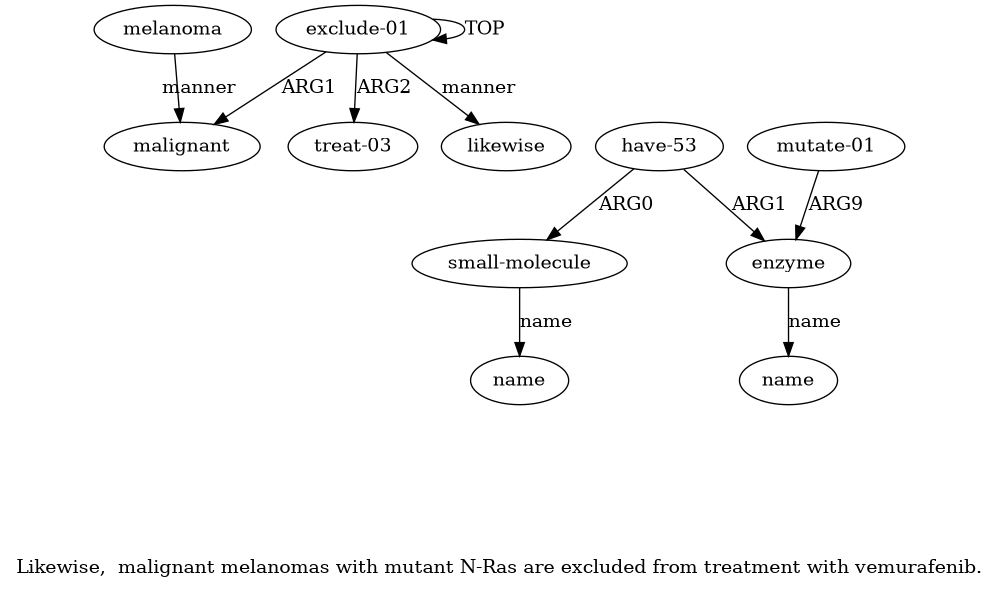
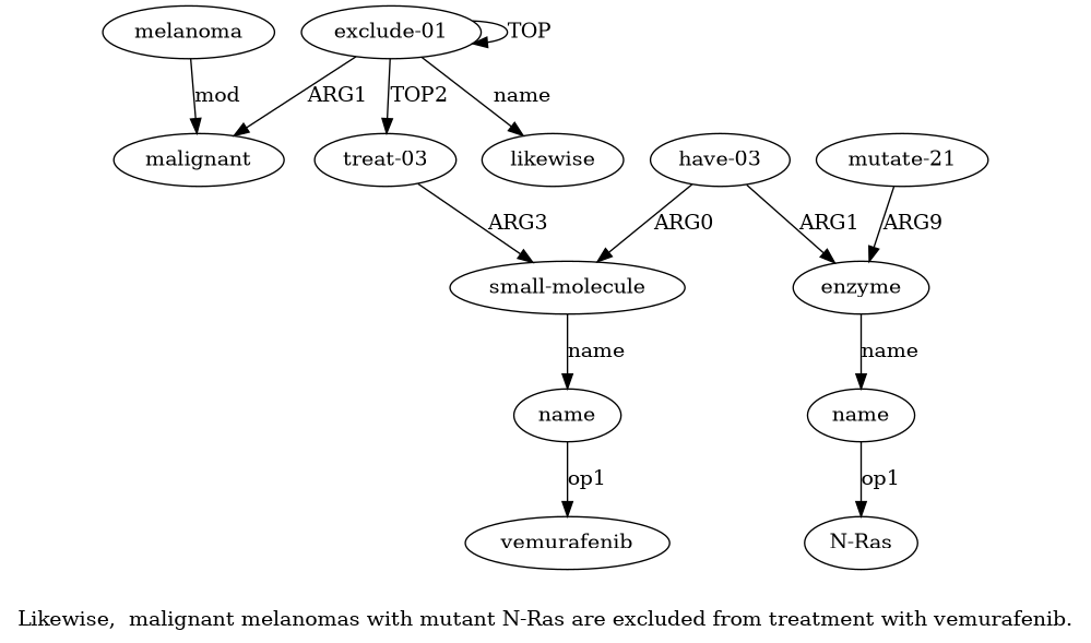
  digraph {
    label="Likewise,  malignant melanomas with mutant N-Ras are excluded from treatment with vemurafenib."
    node [color=black gold_ind=-1 gold_label=name test_ind=-1 test_label=name]
    edge [color=black gold_label=ARG1 test_label=ARG1]
    n1 [gold_ind=10 gold_label=likewise label=likewise test_ind=10 test_label=likewise]
+   n2 [gold_label=vemurafenib label=vemurafenib test_label=vemurafenib]
+   n3 [gold_label="N-Ras" label="N-Ras" test_label="N-Ras"]
    n4 [gold_ind=1 gold_label=melanoma label=melanoma test_ind=1 test_label=melanoma]
    n5 [gold_ind=2 gold_label=malignant label=malignant test_ind=2 test_label=malignant]
    n6 [gold_ind=0 gold_label="exclude-01" label="exclude-01" test_ind=0 test_label="exclude-01"]
    n7 [gold_ind=7 gold_label="treat-03" label="treat-03" test_ind=7 test_label="treat-03"]
    n8 [gold_ind=8 gold_label="small-molecule" label="small-molecule" test_ind=8 test_label="small-molecule"]
    n9 [gold_ind=9 label=name test_ind=9]
-   n10 [gold_ind=3 gold_label="have-03" label="have-53" test_ind=3 test_label="have-03"]
+   n10 [gold_ind=3 gold_label="have-03" label="have-03" test_ind=3 test_label="have-03"]
    n11 [gold_ind=4 gold_label=enzyme label=enzyme test_ind=4 test_label=enzyme]
    n12 [gold_ind=5 label=name test_ind=5]
-   n13 [gold_ind=6 gold_label="mutate-01" label="mutate-01" test_ind=6 test_label="mutate-01"]
-   n4 -> n5 [gold_label=mod label=manner test_label=mod]
-   n6 -> n1 [gold_label=manner label=manner test_label=manner]
+   n13 [gold_ind=6 gold_label="mutate-01" label="mutate-21" test_ind=6 test_label="mutate-01"]
+   n4 -> n5 [gold_label=mod label=mod test_label=mod]
+   n6 -> n1 [gold_label=manner label=name test_label=manner]
    n6 -> n5 [label=ARG1]
    n6 -> n6 [gold_label=TOP label=TOP test_label=TOP]
-   n6 -> n7 [gold_label=ARG2 label=ARG2 test_label=ARG2]
+   n6 -> n7 [gold_label=ARG2 label=TOP2 test_label=ARG2]
+   n7 -> n8 [gold_label=ARG3 label=ARG3 test_label=ARG3]
    n8 -> n9 [gold_label=name label=name test_label=name]
+   n9 -> n2 [gold_label=op1 label=op1 test_label=op1]
    n10 -> n8 [gold_label=ARG0 label=ARG0 test_label=ARG0]
    n10 -> n11 [label=ARG1]
    n11 -> n12 [gold_label=name label=name test_label=name]
+   n12 -> n3 [gold_label=op1 label=op1 test_label=op1]
    n13 -> n11 [gold_label=ARG2 label=ARG9 test_label=ARG2]
  }
